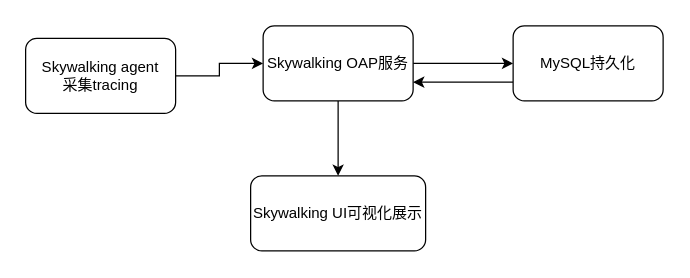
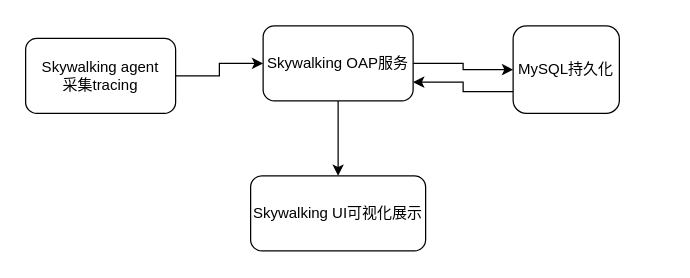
  <mxCell id="0" />
  <mxCell id="1" parent="0" />
  <mxCell id="2" value="" style="edgeStyle=orthogonalEdgeStyle;rounded=0;orthogonalLoop=1;jettySize=auto;html=1;" edge="1" parent="1" source="3" target="6"><mxGeometry relative="1" as="geometry" /></mxCell>
  <mxCell id="3" value="&lt;div&gt;Skywalking agent&lt;/div&gt;采集tracing" style="rounded=1;whiteSpace=wrap;html=1;" vertex="1" parent="1"><mxGeometry x="20" y="30" width="120" height="60" as="geometry" /></mxCell>
  <mxCell id="4" value="" style="edgeStyle=orthogonalEdgeStyle;rounded=0;orthogonalLoop=1;jettySize=auto;html=1;" edge="1" parent="1" source="6" target="8"><mxGeometry relative="1" as="geometry" /></mxCell>
  <mxCell id="5" style="edgeStyle=orthogonalEdgeStyle;rounded=0;orthogonalLoop=1;jettySize=auto;html=1;entryX=0.5;entryY=0;entryDx=0;entryDy=0;" edge="1" parent="1" source="6" target="9"><mxGeometry relative="1" as="geometry" /></mxCell>
  <mxCell id="6" value="Skywalking OAP服务" style="rounded=1;whiteSpace=wrap;html=1;" vertex="1" parent="1"><mxGeometry x="210" y="20" width="120" height="60" as="geometry" /></mxCell>
  <mxCell id="7" style="edgeStyle=orthogonalEdgeStyle;rounded=0;orthogonalLoop=1;jettySize=auto;html=1;entryX=1;entryY=0.75;entryDx=0;entryDy=0;exitX=0;exitY=0.75;exitDx=0;exitDy=0;" edge="1" parent="1" source="8" target="6"><mxGeometry relative="1" as="geometry" /></mxCell>
- <mxCell id="8" value="MySQL持久化" style="whiteSpace=wrap;html=1;rounded=1;" vertex="1" parent="1"><mxGeometry x="410" y="20" width="120" height="60" as="geometry" /></mxCell>
+ <mxCell id="8" value="MySQL持久化" style="whiteSpace=wrap;html=1;rounded=1;" vertex="1" parent="1"><mxGeometry x="410" y="20" width="85" height="70" as="geometry" /></mxCell>
  <mxCell id="9" value="Skywalking UI可视化展示" style="whiteSpace=wrap;html=1;rounded=1;" vertex="1" parent="1"><mxGeometry x="200" y="140" width="140" height="60" as="geometry" /></mxCell>
